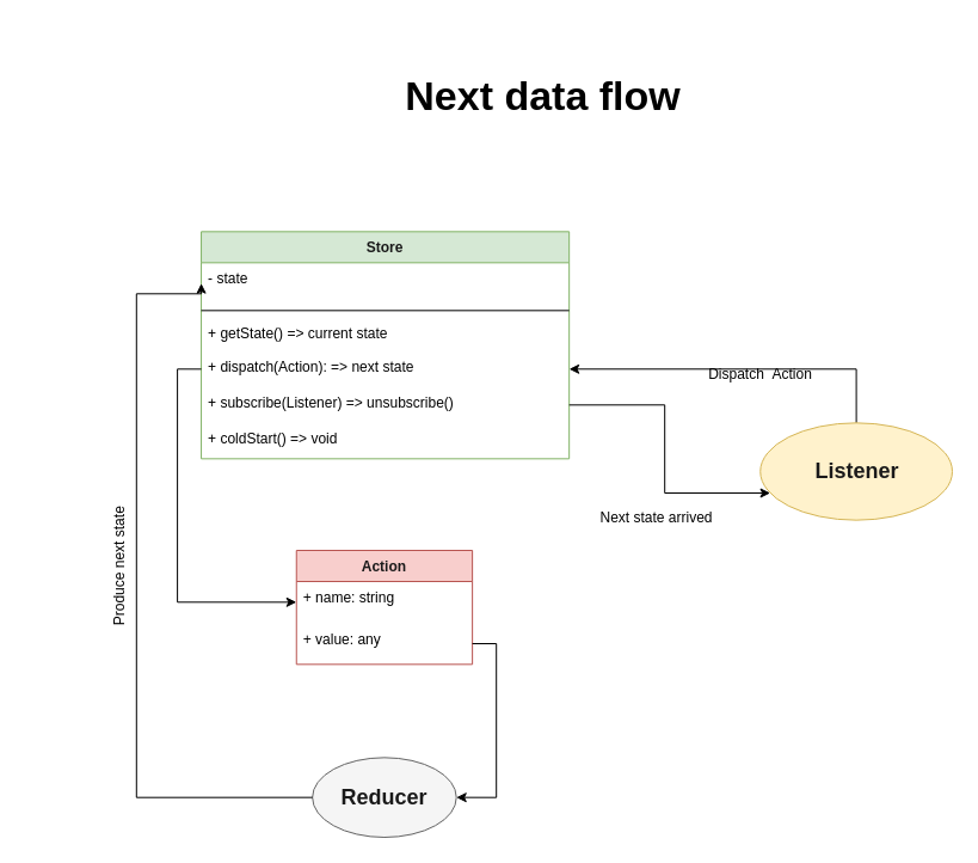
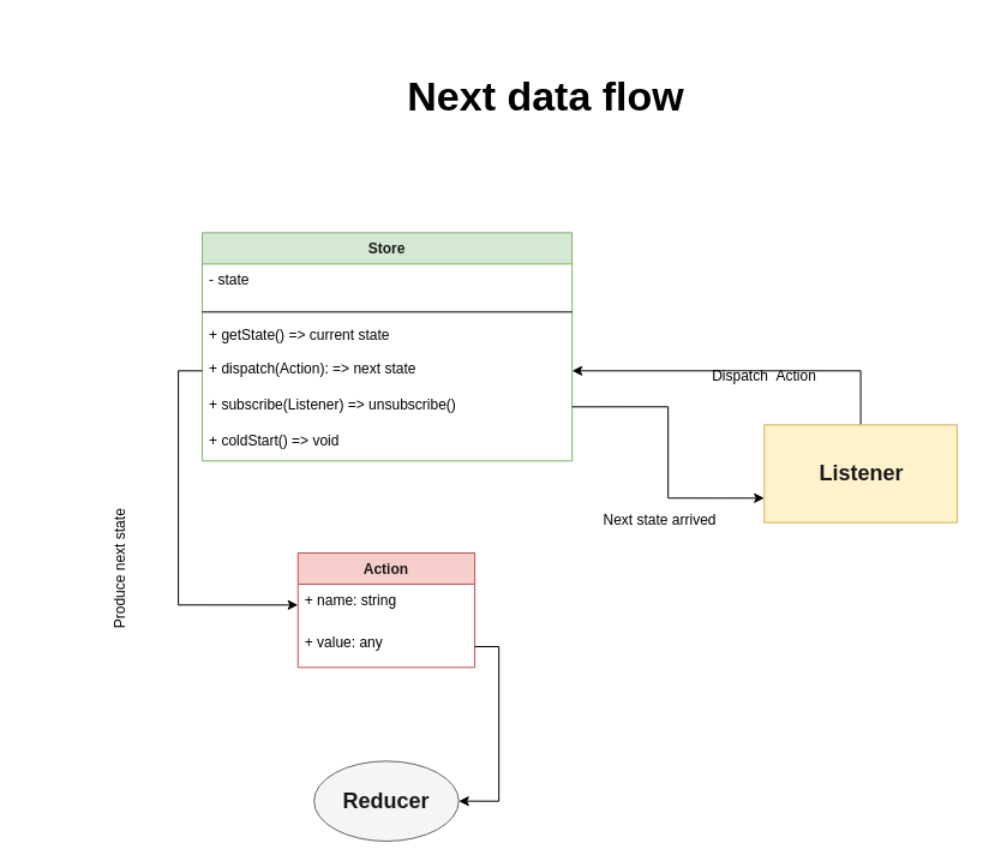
  <mxCell id="0" />
  <mxCell id="1" parent="0" />
  <mxCell id="2" value="" style="group" parent="1" vertex="1" connectable="0"><mxGeometry x="87" y="60" width="710" height="640" as="geometry" /></mxCell>
  <mxCell id="3" value="&lt;font style=&quot;font-size: 34px&quot;&gt;Next data flow&lt;/font&gt;" style="text;strokeColor=none;fillColor=none;html=1;fontSize=24;fontStyle=1;verticalAlign=middle;align=center;" parent="2" vertex="1"><mxGeometry x="93.77" y="-40" width="545.51" height="120" as="geometry" /></mxCell>
  <mxCell id="4" value="Action" style="swimlane;fontStyle=1;childLayout=stackLayout;horizontal=1;startSize=26;fillColor=#f8cecc;horizontalStack=0;resizeParent=1;resizeParentMax=0;resizeLast=0;collapsible=1;marginBottom=0;strokeColor=#b85450;fontColor=#1A1A1A;" parent="2" vertex="1"><mxGeometry x="160.755" y="400" width="147.358" height="95.333" as="geometry" /></mxCell>
  <mxCell id="5" value="+ name: string" style="text;strokeColor=none;fillColor=none;align=left;verticalAlign=top;spacingLeft=4;spacingRight=4;overflow=hidden;rotatable=0;points=[[0,0.5],[1,0.5]];portConstraint=eastwest;" parent="4" vertex="1"><mxGeometry y="26" width="147.358" height="34.667" as="geometry" /></mxCell>
  <mxCell id="6" value="+ value: any" style="text;strokeColor=none;fillColor=none;align=left;verticalAlign=top;spacingLeft=4;spacingRight=4;overflow=hidden;rotatable=0;points=[[0,0.5],[1,0.5]];portConstraint=eastwest;" parent="4" vertex="1"><mxGeometry y="60.667" width="147.358" height="34.667" as="geometry" /></mxCell>
  <mxCell id="7" value="&lt;font style=&quot;font-size: 18px&quot; color=&quot;#1a1a1a&quot;&gt;&lt;b&gt;Reducer&lt;/b&gt;&lt;/font&gt;" style="ellipse;html=1;fillColor=#f5f5f5;strokeColor=#666666;fontColor=#333333;" parent="2" vertex="1"><mxGeometry x="174.151" y="573.333" width="120.566" height="66.667" as="geometry" /></mxCell>
  <mxCell id="8" value="Store" style="swimlane;fontStyle=1;align=center;verticalAlign=top;childLayout=stackLayout;horizontal=1;startSize=26;horizontalStack=0;resizeParent=1;resizeParentMax=0;resizeLast=0;collapsible=1;marginBottom=0;fillColor=#d5e8d4;strokeColor=#82b366;fontSize=12;fontColor=#1A1A1A;" parent="2" vertex="1"><mxGeometry x="81.05" y="133.33" width="308.11" height="190.003" as="geometry"><mxRectangle x="81.05" y="133.33" width="60" height="26" as="alternateBounds" /></mxGeometry></mxCell>
  <mxCell id="9" value="- state" style="text;strokeColor=none;fillColor=none;align=left;verticalAlign=top;spacingLeft=4;spacingRight=4;overflow=hidden;rotatable=0;points=[[0,0.5],[1,0.5]];portConstraint=eastwest;" parent="8" vertex="1"><mxGeometry y="26" width="308.11" height="34.667" as="geometry" /></mxCell>
  <mxCell id="10" value="" style="line;strokeWidth=1;fillColor=none;align=left;verticalAlign=middle;spacingTop=-1;spacingLeft=3;spacingRight=3;rotatable=0;labelPosition=right;points=[];portConstraint=eastwest;" parent="8" vertex="1"><mxGeometry y="60.667" width="308.11" height="10.667" as="geometry" /></mxCell>
  <mxCell id="11" value="+ getState() =&gt; current state" style="text;strokeColor=none;fillColor=none;align=left;verticalAlign=top;spacingLeft=4;spacingRight=4;overflow=hidden;rotatable=0;points=[[0,0.5],[1,0.5]];portConstraint=eastwest;" parent="8" vertex="1"><mxGeometry y="71.333" width="308.11" height="28.67" as="geometry" /></mxCell>
  <mxCell id="12" value="+ dispatch(Action): =&gt; next state" style="text;strokeColor=none;fillColor=none;align=left;verticalAlign=top;spacingLeft=4;spacingRight=4;overflow=hidden;rotatable=0;points=[[0,0.5],[1,0.5]];portConstraint=eastwest;" parent="8" vertex="1"><mxGeometry y="100.003" width="308.11" height="30" as="geometry" /></mxCell>
  <mxCell id="13" value="+ subscribe(Listener) =&gt; unsubscribe()" style="text;strokeColor=none;fillColor=none;align=left;verticalAlign=top;spacingLeft=4;spacingRight=4;overflow=hidden;rotatable=0;points=[[0,0.5],[1,0.5]];portConstraint=eastwest;" parent="8" vertex="1"><mxGeometry y="130.003" width="308.11" height="30" as="geometry" /></mxCell>
  <mxCell id="14" value="+ coldStart() =&gt; void" style="text;strokeColor=none;fillColor=none;align=left;verticalAlign=top;spacingLeft=4;spacingRight=4;overflow=hidden;rotatable=0;points=[[0,0.5],[1,0.5]];portConstraint=eastwest;" vertex="1" parent="8"><mxGeometry y="160.003" width="308.11" height="30" as="geometry" /></mxCell>
  <mxCell id="15" style="edgeStyle=orthogonalEdgeStyle;rounded=0;orthogonalLoop=1;jettySize=auto;html=1;exitX=0.5;exitY=0;exitDx=0;exitDy=0;" parent="2" source="16" target="12" edge="1"><mxGeometry relative="1" as="geometry" /></mxCell>
- <mxCell id="16" value="&lt;font color=&quot;#1a1a1a&quot; size=&quot;1&quot;&gt;&lt;b style=&quot;font-size: 18px&quot;&gt;Listener&lt;/b&gt;&lt;/font&gt;" style="ellipse;html=1;fillColor=#fff2cc;strokeColor=#d6b656;" parent="2" vertex="1"><mxGeometry x="549.245" y="293.333" width="160.755" height="81.333" as="geometry" /></mxCell>
+ <mxCell id="16" value="&lt;font color=&quot;#1a1a1a&quot; size=&quot;1&quot;&gt;&lt;b style=&quot;font-size: 18px&quot;&gt;Listener&lt;/b&gt;&lt;/font&gt;" style="html=1;fillColor=#fff2cc;strokeColor=#d6b656;" parent="2" vertex="1"><mxGeometry x="549.245" y="293.333" width="160.755" height="81.333" as="geometry" /></mxCell>
  <mxCell id="17" style="edgeStyle=orthogonalEdgeStyle;rounded=0;orthogonalLoop=1;jettySize=auto;html=1;exitX=1;exitY=0.5;exitDx=0;exitDy=0;entryX=0;entryY=0.75;entryDx=0;entryDy=0;" parent="2" source="13" target="16" edge="1"><mxGeometry relative="1" as="geometry"><mxPoint x="482.264" y="320" as="targetPoint" /></mxGeometry></mxCell>
- <mxCell id="18" style="edgeStyle=orthogonalEdgeStyle;rounded=0;orthogonalLoop=1;jettySize=auto;html=1;exitX=0;exitY=0.5;exitDx=0;exitDy=0;entryX=0;entryY=0.5;entryDx=0;entryDy=0;" parent="2" source="7" target="9" edge="1"><mxGeometry relative="1" as="geometry"><Array as="points"><mxPoint x="26.792" y="606.667" /><mxPoint x="26.792" y="185.333" /></Array></mxGeometry></mxCell>
  <mxCell id="19" style="edgeStyle=orthogonalEdgeStyle;rounded=0;orthogonalLoop=1;jettySize=auto;html=1;exitX=1;exitY=0.5;exitDx=0;exitDy=0;entryX=1;entryY=0.5;entryDx=0;entryDy=0;" parent="2" source="6" target="7" edge="1"><mxGeometry relative="1" as="geometry" /></mxCell>
  <mxCell id="20" style="edgeStyle=orthogonalEdgeStyle;rounded=0;orthogonalLoop=1;jettySize=auto;html=1;exitX=0;exitY=0.5;exitDx=0;exitDy=0;entryX=0;entryY=0.5;entryDx=0;entryDy=0;" parent="2" source="12" target="5" edge="1"><mxGeometry relative="1" as="geometry" /></mxCell>
  <mxCell id="21" value="Dispatch &amp;nbsp;Action" style="text;html=1;strokeColor=none;fillColor=none;align=center;verticalAlign=middle;whiteSpace=wrap;rounded=0;" parent="2" vertex="1"><mxGeometry x="468.868" y="240" width="160.755" height="26.667" as="geometry" /></mxCell>
  <mxCell id="22" value="Next state arrived" style="text;html=1;strokeColor=none;fillColor=none;align=center;verticalAlign=middle;whiteSpace=wrap;rounded=0;" parent="2" vertex="1"><mxGeometry x="389.16" y="360" width="147.358" height="26.667" as="geometry" /></mxCell>
  <mxCell id="23" value="Produce next state" style="text;html=1;strokeColor=none;fillColor=none;align=center;verticalAlign=middle;whiteSpace=wrap;rounded=0;rotation=-90;" parent="2" vertex="1"><mxGeometry x="-66.981" y="400" width="160.755" height="26.667" as="geometry" /></mxCell>
